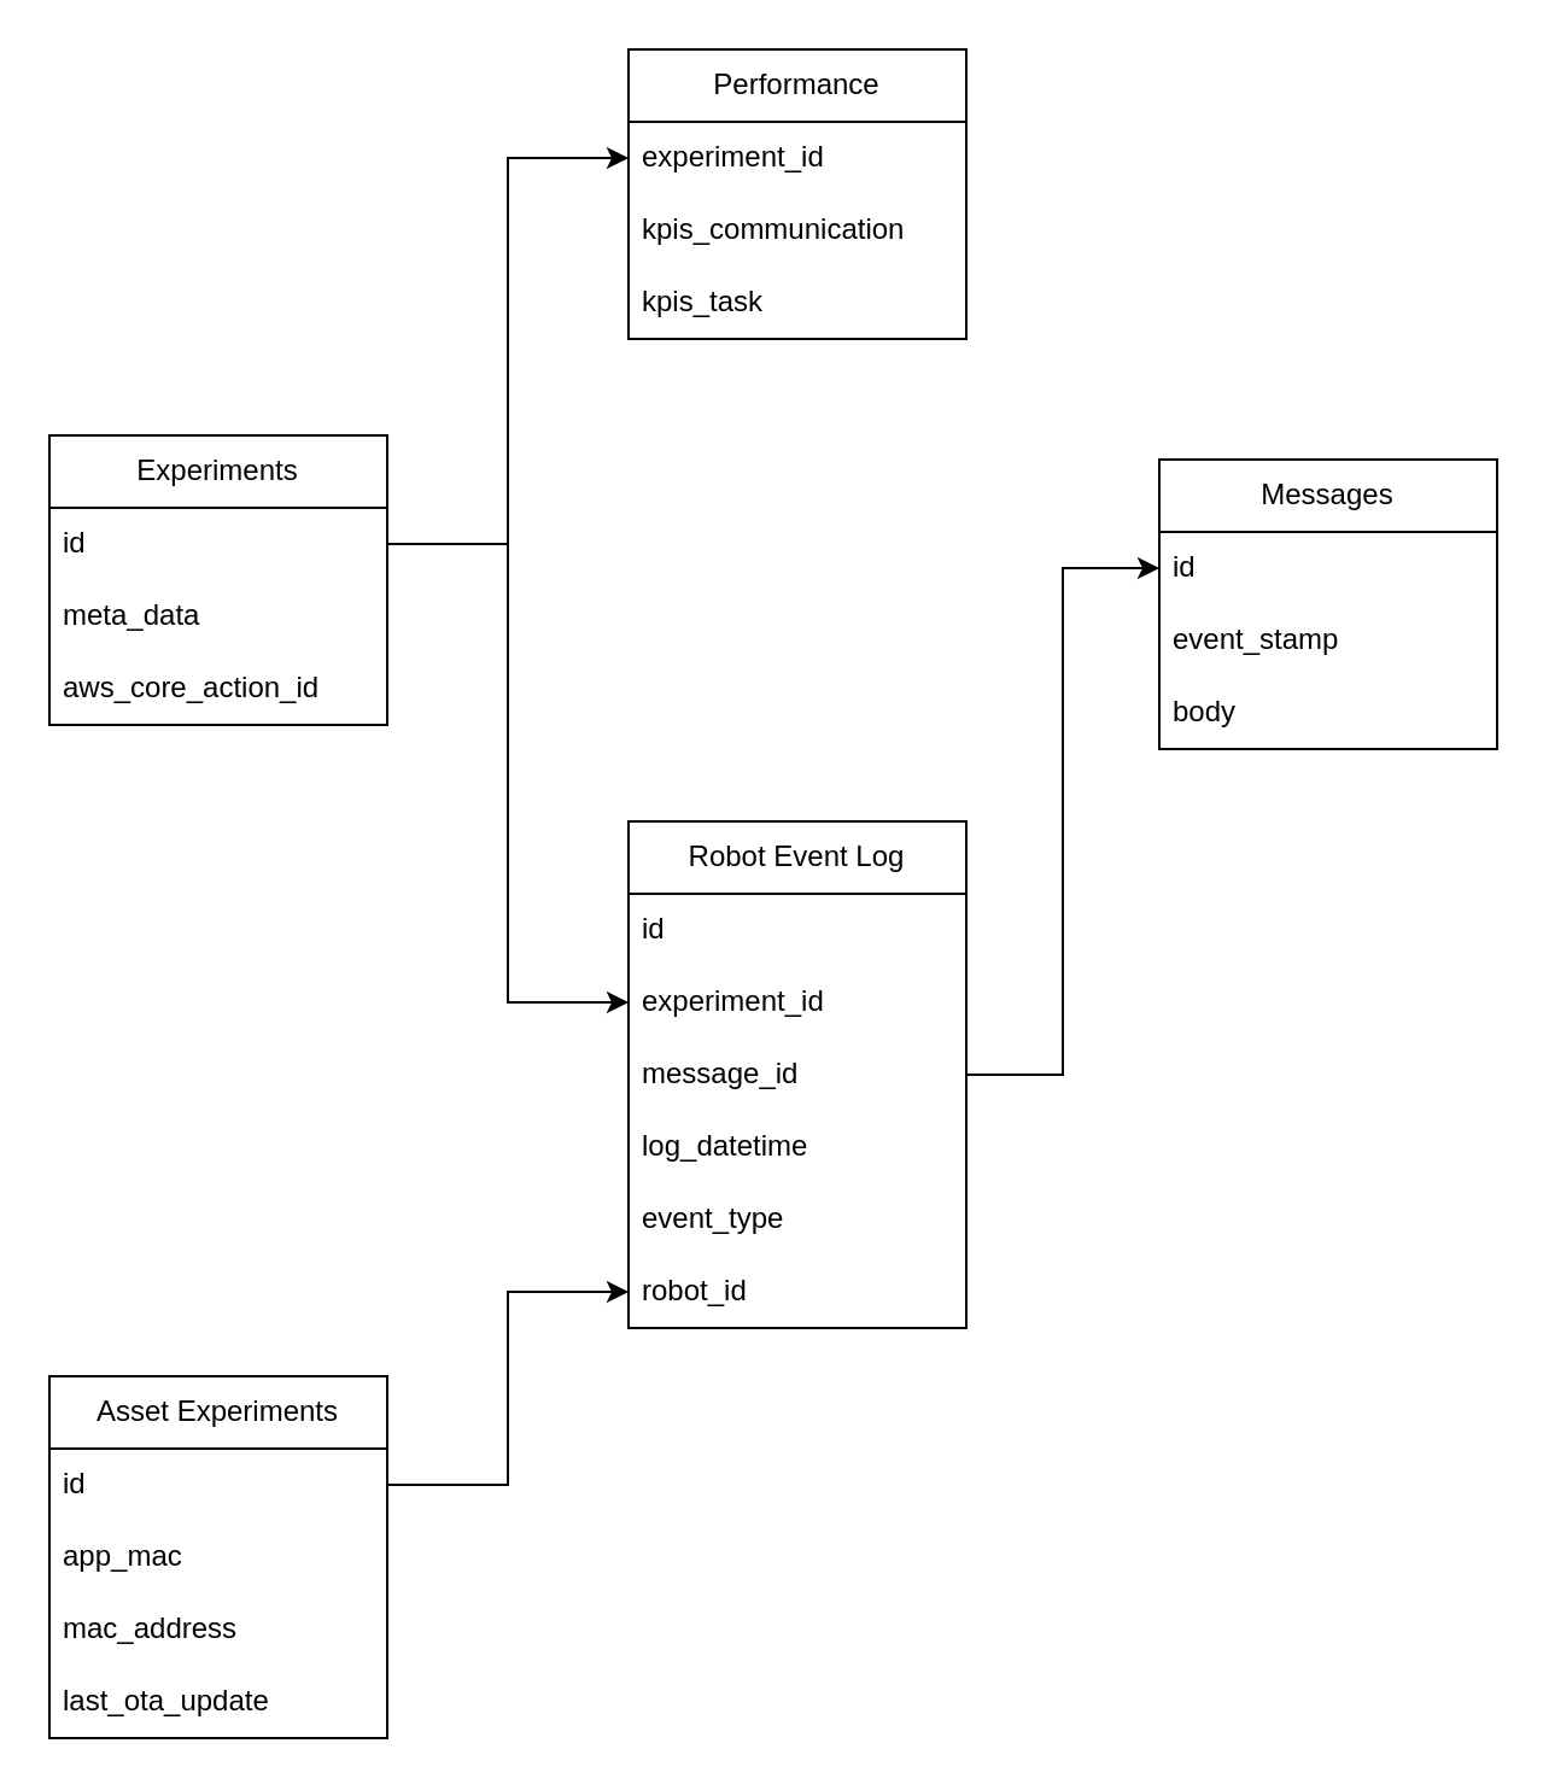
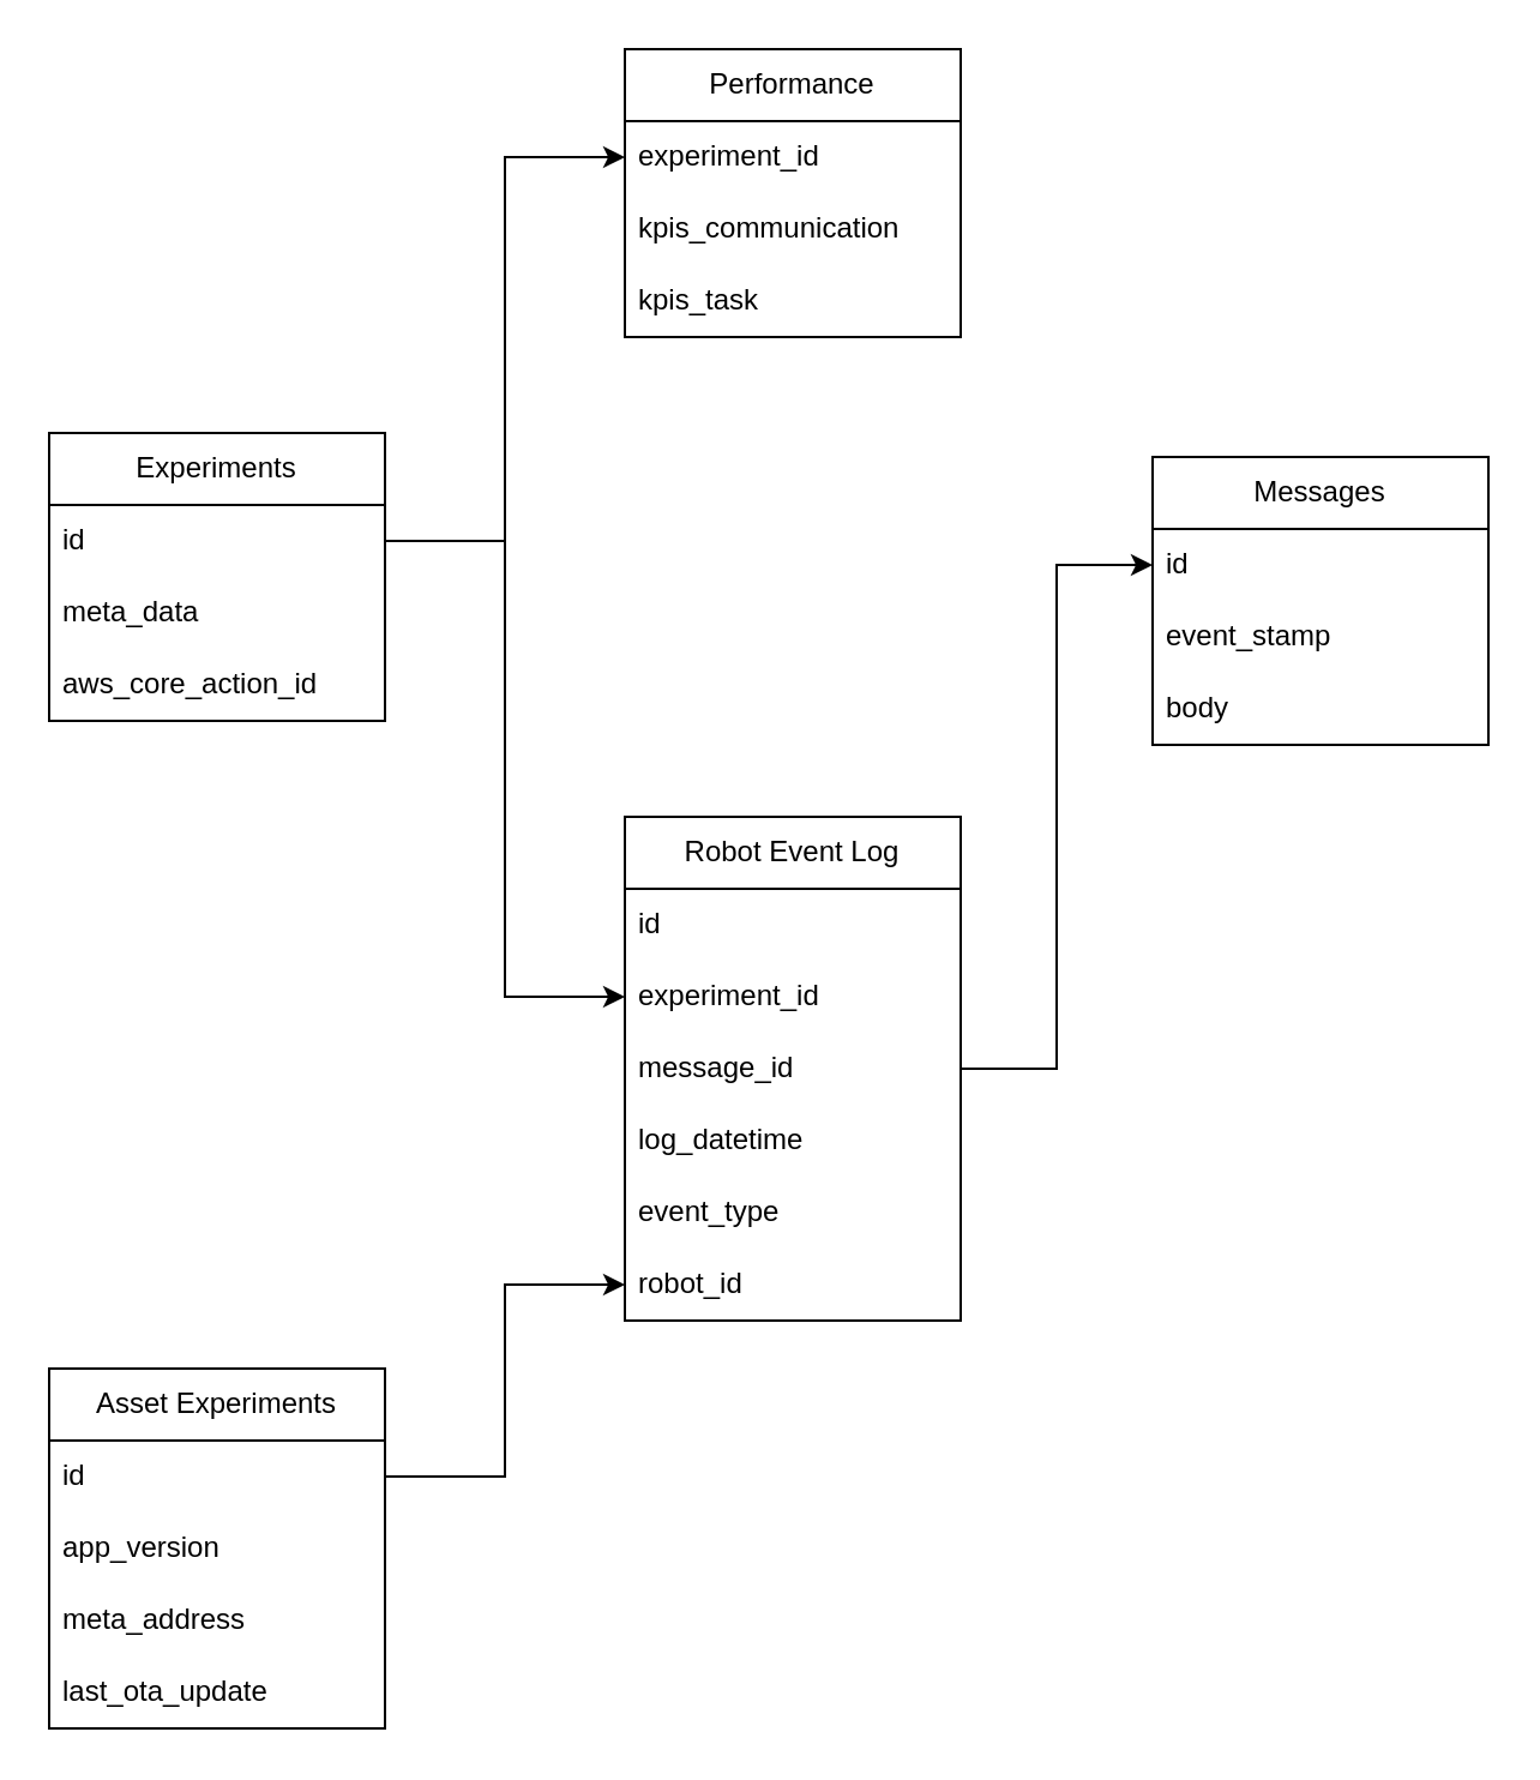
  <mxCell id="0" />
  <mxCell id="1" parent="0" />
  <mxCell id="2" value="Experiments" style="swimlane;fontStyle=0;childLayout=stackLayout;horizontal=1;startSize=30;horizontalStack=0;resizeParent=1;resizeParentMax=0;resizeLast=0;collapsible=1;marginBottom=0;whiteSpace=wrap;html=1;" vertex="1" parent="1"><mxGeometry x="20" y="180" width="140" height="120" as="geometry" /></mxCell>
  <mxCell id="3" value="id" style="text;strokeColor=none;fillColor=none;align=left;verticalAlign=middle;spacingLeft=4;spacingRight=4;overflow=hidden;points=[[0,0.5],[1,0.5]];portConstraint=eastwest;rotatable=0;whiteSpace=wrap;html=1;" vertex="1" parent="2"><mxGeometry y="30" width="140" height="30" as="geometry" /></mxCell>
  <mxCell id="4" value="meta_data" style="text;strokeColor=none;fillColor=none;align=left;verticalAlign=middle;spacingLeft=4;spacingRight=4;overflow=hidden;points=[[0,0.5],[1,0.5]];portConstraint=eastwest;rotatable=0;whiteSpace=wrap;html=1;" vertex="1" parent="2"><mxGeometry y="60" width="140" height="30" as="geometry" /></mxCell>
  <mxCell id="5" value="aws_core_action_id" style="text;strokeColor=none;fillColor=none;align=left;verticalAlign=middle;spacingLeft=4;spacingRight=4;overflow=hidden;points=[[0,0.5],[1,0.5]];portConstraint=eastwest;rotatable=0;whiteSpace=wrap;html=1;" vertex="1" parent="2"><mxGeometry y="90" width="140" height="30" as="geometry" /></mxCell>
  <mxCell id="6" value="Robot Event Log" style="swimlane;fontStyle=0;childLayout=stackLayout;horizontal=1;startSize=30;horizontalStack=0;resizeParent=1;resizeParentMax=0;resizeLast=0;collapsible=1;marginBottom=0;whiteSpace=wrap;html=1;" vertex="1" parent="1"><mxGeometry x="260" y="340" width="140" height="210" as="geometry" /></mxCell>
  <mxCell id="7" value="id" style="text;strokeColor=none;fillColor=none;align=left;verticalAlign=middle;spacingLeft=4;spacingRight=4;overflow=hidden;points=[[0,0.5],[1,0.5]];portConstraint=eastwest;rotatable=0;whiteSpace=wrap;html=1;" vertex="1" parent="6"><mxGeometry y="30" width="140" height="30" as="geometry" /></mxCell>
  <mxCell id="8" value="experiment_id" style="text;strokeColor=none;fillColor=none;align=left;verticalAlign=middle;spacingLeft=4;spacingRight=4;overflow=hidden;points=[[0,0.5],[1,0.5]];portConstraint=eastwest;rotatable=0;whiteSpace=wrap;html=1;" vertex="1" parent="6"><mxGeometry y="60" width="140" height="30" as="geometry" /></mxCell>
  <mxCell id="9" value="message_id" style="text;strokeColor=none;fillColor=none;align=left;verticalAlign=middle;spacingLeft=4;spacingRight=4;overflow=hidden;points=[[0,0.5],[1,0.5]];portConstraint=eastwest;rotatable=0;whiteSpace=wrap;html=1;" vertex="1" parent="6"><mxGeometry y="90" width="140" height="30" as="geometry" /></mxCell>
  <mxCell id="10" value="log_datetime" style="text;strokeColor=none;fillColor=none;align=left;verticalAlign=middle;spacingLeft=4;spacingRight=4;overflow=hidden;points=[[0,0.5],[1,0.5]];portConstraint=eastwest;rotatable=0;whiteSpace=wrap;html=1;" vertex="1" parent="6"><mxGeometry y="120" width="140" height="30" as="geometry" /></mxCell>
  <mxCell id="11" value="event_type" style="text;strokeColor=none;fillColor=none;align=left;verticalAlign=middle;spacingLeft=4;spacingRight=4;overflow=hidden;points=[[0,0.5],[1,0.5]];portConstraint=eastwest;rotatable=0;whiteSpace=wrap;html=1;" vertex="1" parent="6"><mxGeometry y="150" width="140" height="30" as="geometry" /></mxCell>
  <mxCell id="12" value="robot_id" style="text;strokeColor=none;fillColor=none;align=left;verticalAlign=middle;spacingLeft=4;spacingRight=4;overflow=hidden;points=[[0,0.5],[1,0.5]];portConstraint=eastwest;rotatable=0;whiteSpace=wrap;html=1;" vertex="1" parent="6"><mxGeometry y="180" width="140" height="30" as="geometry" /></mxCell>
  <mxCell id="13" style="edgeStyle=orthogonalEdgeStyle;rounded=0;orthogonalLoop=1;jettySize=auto;html=1;" edge="1" parent="1" source="3" target="8"><mxGeometry relative="1" as="geometry" /></mxCell>
  <mxCell id="14" value="Asset Experiments" style="swimlane;fontStyle=0;childLayout=stackLayout;horizontal=1;startSize=30;horizontalStack=0;resizeParent=1;resizeParentMax=0;resizeLast=0;collapsible=1;marginBottom=0;whiteSpace=wrap;html=1;" vertex="1" parent="1"><mxGeometry x="20" y="570" width="140" height="150" as="geometry" /></mxCell>
  <mxCell id="15" value="id" style="text;strokeColor=none;fillColor=none;align=left;verticalAlign=middle;spacingLeft=4;spacingRight=4;overflow=hidden;points=[[0,0.5],[1,0.5]];portConstraint=eastwest;rotatable=0;whiteSpace=wrap;html=1;" vertex="1" parent="14"><mxGeometry y="30" width="140" height="30" as="geometry" /></mxCell>
- <mxCell id="16" value="app_mac" style="text;strokeColor=none;fillColor=none;align=left;verticalAlign=middle;spacingLeft=4;spacingRight=4;overflow=hidden;points=[[0,0.5],[1,0.5]];portConstraint=eastwest;rotatable=0;whiteSpace=wrap;html=1;" vertex="1" parent="14"><mxGeometry y="60" width="140" height="30" as="geometry" /></mxCell>
- <mxCell id="17" value="mac_address" style="text;strokeColor=none;fillColor=none;align=left;verticalAlign=middle;spacingLeft=4;spacingRight=4;overflow=hidden;points=[[0,0.5],[1,0.5]];portConstraint=eastwest;rotatable=0;whiteSpace=wrap;html=1;" vertex="1" parent="14"><mxGeometry y="90" width="140" height="30" as="geometry" /></mxCell>
+ <mxCell id="16" value="app_version" style="text;strokeColor=none;fillColor=none;align=left;verticalAlign=middle;spacingLeft=4;spacingRight=4;overflow=hidden;points=[[0,0.5],[1,0.5]];portConstraint=eastwest;rotatable=0;whiteSpace=wrap;html=1;" vertex="1" parent="14"><mxGeometry y="60" width="140" height="30" as="geometry" /></mxCell>
+ <mxCell id="17" value="meta_address" style="text;strokeColor=none;fillColor=none;align=left;verticalAlign=middle;spacingLeft=4;spacingRight=4;overflow=hidden;points=[[0,0.5],[1,0.5]];portConstraint=eastwest;rotatable=0;whiteSpace=wrap;html=1;" vertex="1" parent="14"><mxGeometry y="90" width="140" height="30" as="geometry" /></mxCell>
  <mxCell id="18" value="last_ota_update" style="text;strokeColor=none;fillColor=none;align=left;verticalAlign=middle;spacingLeft=4;spacingRight=4;overflow=hidden;points=[[0,0.5],[1,0.5]];portConstraint=eastwest;rotatable=0;whiteSpace=wrap;html=1;" vertex="1" parent="14"><mxGeometry y="120" width="140" height="30" as="geometry" /></mxCell>
  <mxCell id="19" style="edgeStyle=orthogonalEdgeStyle;rounded=0;orthogonalLoop=1;jettySize=auto;html=1;" edge="1" parent="1" source="15" target="12"><mxGeometry relative="1" as="geometry" /></mxCell>
  <mxCell id="20" value="Messages" style="swimlane;fontStyle=0;childLayout=stackLayout;horizontal=1;startSize=30;horizontalStack=0;resizeParent=1;resizeParentMax=0;resizeLast=0;collapsible=1;marginBottom=0;whiteSpace=wrap;html=1;" vertex="1" parent="1"><mxGeometry x="480" y="190" width="140" height="120" as="geometry" /></mxCell>
  <mxCell id="21" value="id" style="text;strokeColor=none;fillColor=none;align=left;verticalAlign=middle;spacingLeft=4;spacingRight=4;overflow=hidden;points=[[0,0.5],[1,0.5]];portConstraint=eastwest;rotatable=0;whiteSpace=wrap;html=1;" vertex="1" parent="20"><mxGeometry y="30" width="140" height="30" as="geometry" /></mxCell>
  <mxCell id="22" value="event_stamp" style="text;strokeColor=none;fillColor=none;align=left;verticalAlign=middle;spacingLeft=4;spacingRight=4;overflow=hidden;points=[[0,0.5],[1,0.5]];portConstraint=eastwest;rotatable=0;whiteSpace=wrap;html=1;" vertex="1" parent="20"><mxGeometry y="60" width="140" height="30" as="geometry" /></mxCell>
  <mxCell id="23" value="body" style="text;strokeColor=none;fillColor=none;align=left;verticalAlign=middle;spacingLeft=4;spacingRight=4;overflow=hidden;points=[[0,0.5],[1,0.5]];portConstraint=eastwest;rotatable=0;whiteSpace=wrap;html=1;" vertex="1" parent="20"><mxGeometry y="90" width="140" height="30" as="geometry" /></mxCell>
  <mxCell id="24" style="edgeStyle=orthogonalEdgeStyle;rounded=0;orthogonalLoop=1;jettySize=auto;html=1;" edge="1" parent="1" source="9" target="21"><mxGeometry relative="1" as="geometry" /></mxCell>
  <mxCell id="25" value="Performance" style="swimlane;fontStyle=0;childLayout=stackLayout;horizontal=1;startSize=30;horizontalStack=0;resizeParent=1;resizeParentMax=0;resizeLast=0;collapsible=1;marginBottom=0;whiteSpace=wrap;html=1;" vertex="1" parent="1"><mxGeometry x="260" y="20" width="140" height="120" as="geometry" /></mxCell>
  <mxCell id="26" value="experiment_id" style="text;strokeColor=none;fillColor=none;align=left;verticalAlign=middle;spacingLeft=4;spacingRight=4;overflow=hidden;points=[[0,0.5],[1,0.5]];portConstraint=eastwest;rotatable=0;whiteSpace=wrap;html=1;" vertex="1" parent="25"><mxGeometry y="30" width="140" height="30" as="geometry" /></mxCell>
  <mxCell id="27" value="kpis_communication" style="text;strokeColor=none;fillColor=none;align=left;verticalAlign=middle;spacingLeft=4;spacingRight=4;overflow=hidden;points=[[0,0.5],[1,0.5]];portConstraint=eastwest;rotatable=0;whiteSpace=wrap;html=1;" vertex="1" parent="25"><mxGeometry y="60" width="140" height="30" as="geometry" /></mxCell>
  <mxCell id="28" value="kpis_task" style="text;strokeColor=none;fillColor=none;align=left;verticalAlign=middle;spacingLeft=4;spacingRight=4;overflow=hidden;points=[[0,0.5],[1,0.5]];portConstraint=eastwest;rotatable=0;whiteSpace=wrap;html=1;" vertex="1" parent="25"><mxGeometry y="90" width="140" height="30" as="geometry" /></mxCell>
  <mxCell id="29" style="edgeStyle=orthogonalEdgeStyle;rounded=0;orthogonalLoop=1;jettySize=auto;html=1;" edge="1" parent="1" source="3" target="26"><mxGeometry relative="1" as="geometry" /></mxCell>
